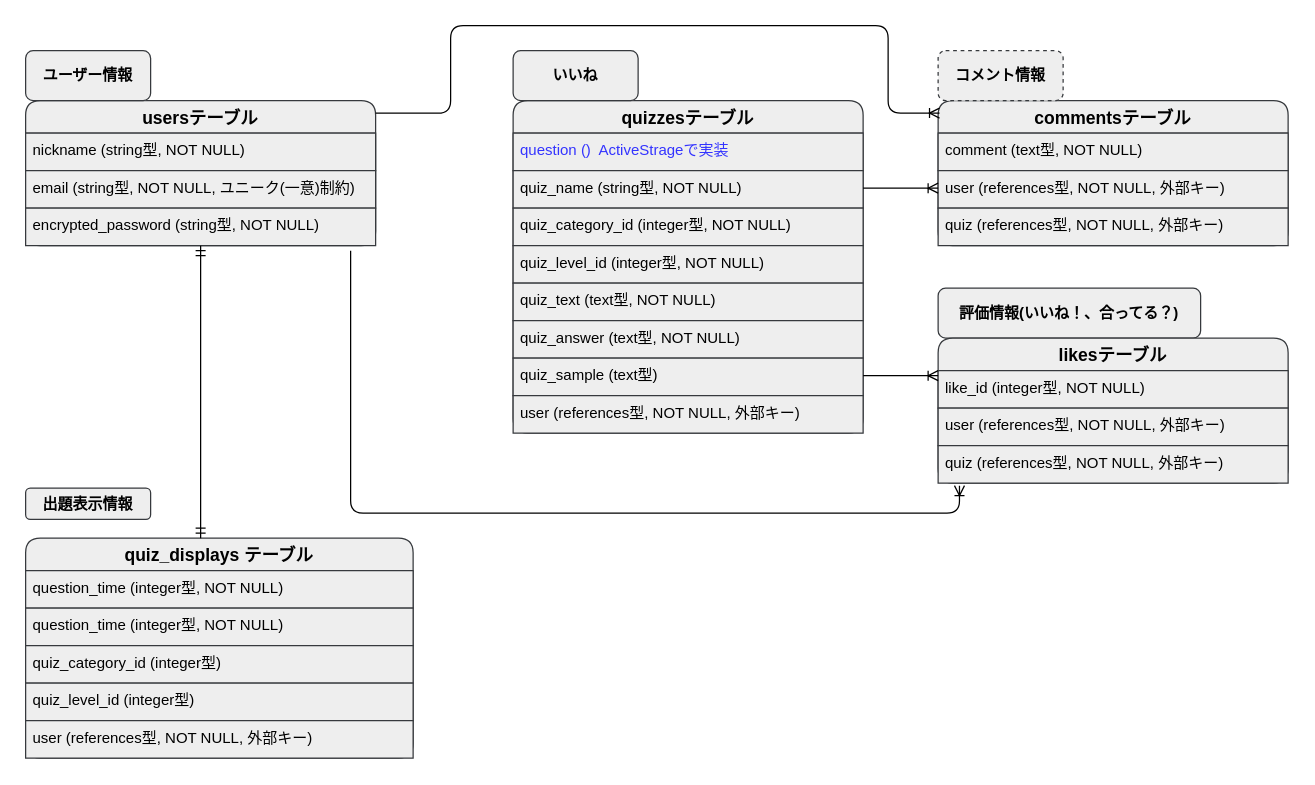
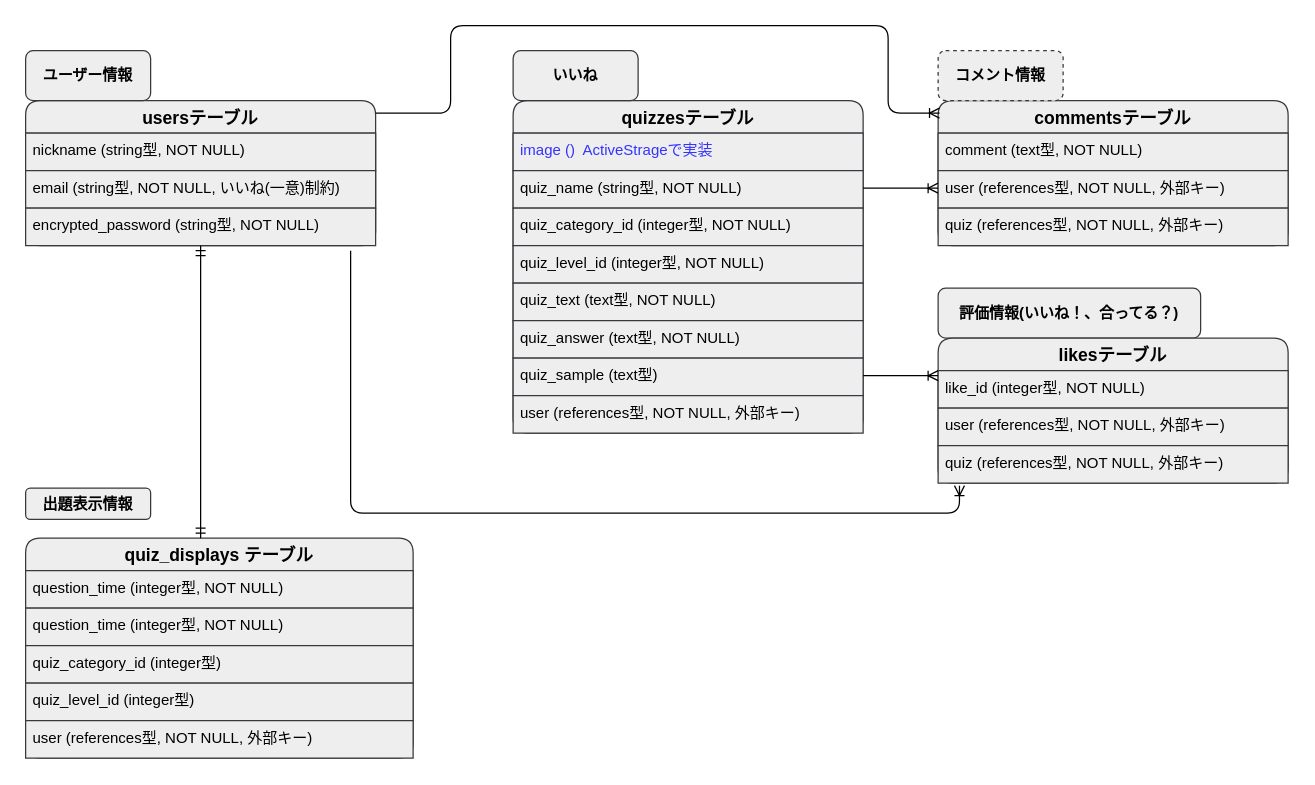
  <mxCell id="0" />
  <mxCell id="1" parent="0" />
  <mxCell id="2" value="usersテーブル" style="swimlane;fontStyle=1;childLayout=stackLayout;horizontal=1;startSize=26;horizontalStack=0;resizeParent=1;resizeParentMax=0;resizeLast=0;collapsible=1;marginBottom=0;align=center;fontSize=14;rounded=1;labelBackgroundColor=none;fillColor=#eeeeee;strokeColor=#36393d;fontColor=#000000;" parent="1" vertex="1"><mxGeometry x="20" y="80" width="280" height="116" as="geometry" /></mxCell>
  <mxCell id="3" value="nickname (string型, NOT NULL)" style="text;strokeColor=#36393d;fillColor=#eeeeee;spacingLeft=4;spacingRight=4;overflow=hidden;rotatable=0;points=[[0,0.5],[1,0.5]];portConstraint=eastwest;fontSize=12;labelBackgroundColor=none;fontColor=#000000;" parent="2" vertex="1"><mxGeometry y="26" width="280" height="30" as="geometry" /></mxCell>
- <mxCell id="4" value="email (string型, NOT NULL, ユニーク(一意)制約)" style="text;strokeColor=#36393d;fillColor=#eeeeee;spacingLeft=4;spacingRight=4;overflow=hidden;rotatable=0;points=[[0,0.5],[1,0.5]];portConstraint=eastwest;fontSize=12;fontColor=#000000;" parent="2" vertex="1"><mxGeometry y="56" width="280" height="30" as="geometry" /></mxCell>
+ <mxCell id="4" value="email (string型, NOT NULL, いいね(一意)制約)" style="text;strokeColor=#36393d;fillColor=#eeeeee;spacingLeft=4;spacingRight=4;overflow=hidden;rotatable=0;points=[[0,0.5],[1,0.5]];portConstraint=eastwest;fontSize=12;fontColor=#000000;" parent="2" vertex="1"><mxGeometry y="56" width="280" height="30" as="geometry" /></mxCell>
  <mxCell id="5" value="encrypted_password (string型, NOT NULL)" style="text;strokeColor=#36393d;fillColor=#eeeeee;spacingLeft=4;spacingRight=4;overflow=hidden;rotatable=0;points=[[0,0.5],[1,0.5]];portConstraint=eastwest;fontSize=12;fontColor=#000000;" parent="2" vertex="1"><mxGeometry y="86" width="280" height="30" as="geometry" /></mxCell>
  <mxCell id="6" style="edgeStyle=orthogonalEdgeStyle;rounded=0;orthogonalLoop=1;jettySize=auto;html=1;exitX=1;exitY=0.5;exitDx=0;exitDy=0;" parent="2" edge="1"><mxGeometry relative="1" as="geometry"><mxPoint x="280" y="131" as="sourcePoint" /><mxPoint x="280" y="131" as="targetPoint" /></mxGeometry></mxCell>
  <mxCell id="7" value="quizzesテーブル" style="swimlane;fontStyle=1;childLayout=stackLayout;horizontal=1;startSize=26;horizontalStack=0;resizeParent=1;resizeParentMax=0;resizeLast=0;collapsible=1;marginBottom=0;align=center;fontSize=14;rounded=1;labelBackgroundColor=none;fillColor=#eeeeee;strokeColor=#36393d;fontColor=#000000;" parent="1" vertex="1"><mxGeometry x="410" y="80" width="280" height="266" as="geometry" /></mxCell>
- <mxCell id="8" value="question ()  ActiveStrageで実装" style="text;strokeColor=#36393d;fillColor=#eeeeee;spacingLeft=4;spacingRight=4;overflow=hidden;rotatable=0;points=[[0,0.5],[1,0.5]];portConstraint=eastwest;fontSize=12;fontColor=#3333FF;" parent="7" vertex="1"><mxGeometry y="26" width="280" height="30" as="geometry" /></mxCell>
+ <mxCell id="8" value="image ()  ActiveStrageで実装" style="text;strokeColor=#36393d;fillColor=#eeeeee;spacingLeft=4;spacingRight=4;overflow=hidden;rotatable=0;points=[[0,0.5],[1,0.5]];portConstraint=eastwest;fontSize=12;fontColor=#3333FF;" parent="7" vertex="1"><mxGeometry y="26" width="280" height="30" as="geometry" /></mxCell>
  <mxCell id="9" value="quiz_name (string型, NOT NULL)" style="text;strokeColor=#36393d;fillColor=#eeeeee;spacingLeft=4;spacingRight=4;overflow=hidden;rotatable=0;points=[[0,0.5],[1,0.5]];portConstraint=eastwest;fontSize=12;fontColor=#000000;" parent="7" vertex="1"><mxGeometry y="56" width="280" height="30" as="geometry" /></mxCell>
  <mxCell id="10" value="quiz_category_id (integer型, NOT NULL)" style="text;strokeColor=#36393d;fillColor=#eeeeee;spacingLeft=4;spacingRight=4;overflow=hidden;rotatable=0;points=[[0,0.5],[1,0.5]];portConstraint=eastwest;fontSize=12;labelBackgroundColor=none;fontColor=#000000;" parent="7" vertex="1"><mxGeometry y="86" width="280" height="30" as="geometry" /></mxCell>
  <mxCell id="11" value="quiz_level_id (integer型, NOT NULL)" style="text;strokeColor=#36393d;fillColor=#eeeeee;spacingLeft=4;spacingRight=4;overflow=hidden;rotatable=0;points=[[0,0.5],[1,0.5]];portConstraint=eastwest;fontSize=12;fontColor=#000000;" parent="7" vertex="1"><mxGeometry y="116" width="280" height="30" as="geometry" /></mxCell>
  <mxCell id="12" value="quiz_text (text型, NOT NULL)" style="text;strokeColor=#36393d;fillColor=#eeeeee;spacingLeft=4;spacingRight=4;overflow=hidden;rotatable=0;points=[[0,0.5],[1,0.5]];portConstraint=eastwest;fontSize=12;fontColor=#000000;" parent="7" vertex="1"><mxGeometry y="146" width="280" height="30" as="geometry" /></mxCell>
  <mxCell id="13" value="quiz_answer (text型, NOT NULL)" style="text;strokeColor=#36393d;fillColor=#eeeeee;spacingLeft=4;spacingRight=4;overflow=hidden;rotatable=0;points=[[0,0.5],[1,0.5]];portConstraint=eastwest;fontSize=12;fontColor=#000000;" parent="7" vertex="1"><mxGeometry y="176" width="280" height="30" as="geometry" /></mxCell>
  <mxCell id="14" value="quiz_sample (text型)" style="text;strokeColor=#36393d;fillColor=#eeeeee;spacingLeft=4;spacingRight=4;overflow=hidden;rotatable=0;points=[[0,0.5],[1,0.5]];portConstraint=eastwest;fontSize=12;fontColor=#000000;" parent="7" vertex="1"><mxGeometry y="206" width="280" height="30" as="geometry" /></mxCell>
  <mxCell id="15" value="user (references型, NOT NULL, 外部キー)" style="text;strokeColor=#36393d;fillColor=#eeeeee;spacingLeft=4;spacingRight=4;overflow=hidden;rotatable=0;points=[[0,0.5],[1,0.5]];portConstraint=eastwest;fontSize=12;fontColor=#000000;" parent="7" vertex="1"><mxGeometry y="236" width="280" height="30" as="geometry" /></mxCell>
  <mxCell id="16" value="quiz_displays テーブル" style="swimlane;fontStyle=1;childLayout=stackLayout;horizontal=1;startSize=26;horizontalStack=0;resizeParent=1;resizeParentMax=0;resizeLast=0;collapsible=1;marginBottom=0;align=center;fontSize=14;rounded=1;labelBackgroundColor=none;fillColor=#eeeeee;strokeColor=#36393d;fontColor=#000000;" parent="1" vertex="1"><mxGeometry x="20" y="430" width="310" height="176" as="geometry" /></mxCell>
  <mxCell id="17" value="question_time (integer型, NOT NULL)" style="text;strokeColor=#36393d;fillColor=#eeeeee;spacingLeft=4;spacingRight=4;overflow=hidden;rotatable=0;points=[[0,0.5],[1,0.5]];portConstraint=eastwest;fontSize=12;fontColor=#000000;" parent="16" vertex="1"><mxGeometry y="26" width="310" height="30" as="geometry" /></mxCell>
  <mxCell id="18" value="question_time (integer型, NOT NULL)" style="text;strokeColor=#36393d;fillColor=#eeeeee;spacingLeft=4;spacingRight=4;overflow=hidden;rotatable=0;points=[[0,0.5],[1,0.5]];portConstraint=eastwest;fontSize=12;fontColor=#000000;" parent="16" vertex="1"><mxGeometry y="56" width="310" height="30" as="geometry" /></mxCell>
  <mxCell id="19" value="quiz_category_id (integer型)" style="text;strokeColor=#36393d;fillColor=#eeeeee;spacingLeft=4;spacingRight=4;overflow=hidden;rotatable=0;points=[[0,0.5],[1,0.5]];portConstraint=eastwest;fontSize=12;labelBackgroundColor=none;fontColor=#000000;" parent="16" vertex="1"><mxGeometry y="86" width="310" height="30" as="geometry" /></mxCell>
  <mxCell id="20" value="quiz_level_id (integer型)" style="text;strokeColor=#36393d;fillColor=#eeeeee;spacingLeft=4;spacingRight=4;overflow=hidden;rotatable=0;points=[[0,0.5],[1,0.5]];portConstraint=eastwest;fontSize=12;fontColor=#000000;" parent="16" vertex="1"><mxGeometry y="116" width="310" height="30" as="geometry" /></mxCell>
  <mxCell id="21" value="user (references型, NOT NULL, 外部キー)" style="text;strokeColor=#36393d;fillColor=#eeeeee;spacingLeft=4;spacingRight=4;overflow=hidden;rotatable=0;points=[[0,0.5],[1,0.5]];portConstraint=eastwest;fontSize=12;fontColor=#000000;" parent="16" vertex="1"><mxGeometry y="146" width="310" height="30" as="geometry" /></mxCell>
  <mxCell id="22" style="edgeStyle=orthogonalEdgeStyle;rounded=0;orthogonalLoop=1;jettySize=auto;html=1;exitX=1;exitY=0.5;exitDx=0;exitDy=0;" parent="16" edge="1"><mxGeometry relative="1" as="geometry"><mxPoint x="310" y="41" as="sourcePoint" /><mxPoint x="310" y="41" as="targetPoint" /></mxGeometry></mxCell>
  <mxCell id="23" value="ユーザー情報" style="whiteSpace=wrap;html=1;align=center;rounded=1;glass=0;labelBackgroundColor=none;strokeColor=#36393d;fillColor=#eeeeee;fontColor=#000000;fontStyle=1" parent="1" vertex="1"><mxGeometry x="20" y="40" width="100" height="40" as="geometry" /></mxCell>
  <mxCell id="24" value="いいね" style="whiteSpace=wrap;html=1;align=center;rounded=1;glass=0;labelBackgroundColor=none;strokeColor=#36393d;fillColor=#eeeeee;fontColor=#000000;fontStyle=1" parent="1" vertex="1"><mxGeometry x="410" y="40" width="100" height="40" as="geometry" /></mxCell>
  <mxCell id="25" value="出題表示情報" style="whiteSpace=wrap;html=1;align=center;rounded=1;glass=0;labelBackgroundColor=none;strokeColor=#36393d;fillColor=#eeeeee;fontColor=#000000;fontStyle=1" parent="1" vertex="1"><mxGeometry x="20" y="390" width="100" height="25" as="geometry" /></mxCell>
  <mxCell id="26" value="commentsテーブル" style="swimlane;fontStyle=1;childLayout=stackLayout;horizontal=1;startSize=26;horizontalStack=0;resizeParent=1;resizeParentMax=0;resizeLast=0;collapsible=1;marginBottom=0;align=center;fontSize=14;rounded=1;labelBackgroundColor=none;fillColor=#eeeeee;strokeColor=#36393d;fontColor=#000000;" parent="1" vertex="1"><mxGeometry x="750" y="80" width="280" height="116" as="geometry" /></mxCell>
  <mxCell id="27" value="comment (text型, NOT NULL)" style="text;strokeColor=#36393d;fillColor=#eeeeee;spacingLeft=4;spacingRight=4;overflow=hidden;rotatable=0;points=[[0,0.5],[1,0.5]];portConstraint=eastwest;fontSize=12;fontColor=#000000;" parent="26" vertex="1"><mxGeometry y="26" width="280" height="30" as="geometry" /></mxCell>
  <mxCell id="28" style="edgeStyle=orthogonalEdgeStyle;rounded=0;orthogonalLoop=1;jettySize=auto;html=1;exitX=1;exitY=0.5;exitDx=0;exitDy=0;" parent="26" edge="1"><mxGeometry relative="1" as="geometry"><mxPoint x="280" y="131" as="sourcePoint" /><mxPoint x="280" y="131" as="targetPoint" /></mxGeometry></mxCell>
  <mxCell id="29" value="user (references型, NOT NULL, 外部キー)" style="text;strokeColor=#36393d;fillColor=#eeeeee;spacingLeft=4;spacingRight=4;overflow=hidden;rotatable=0;points=[[0,0.5],[1,0.5]];portConstraint=eastwest;fontSize=12;fontColor=#000000;" parent="26" vertex="1"><mxGeometry y="56" width="280" height="30" as="geometry" /></mxCell>
  <mxCell id="30" value="quiz (references型, NOT NULL, 外部キー)" style="text;strokeColor=#36393d;fillColor=#eeeeee;spacingLeft=4;spacingRight=4;overflow=hidden;rotatable=0;points=[[0,0.5],[1,0.5]];portConstraint=eastwest;fontSize=12;fontColor=#000000;" parent="26" vertex="1"><mxGeometry y="86" width="280" height="30" as="geometry" /></mxCell>
  <mxCell id="31" value="コメント情報" style="whiteSpace=wrap;html=1;align=center;rounded=1;glass=0;labelBackgroundColor=none;strokeColor=#36393d;fillColor=#eeeeee;fontColor=#000000;fontStyle=1;dashed=1;" parent="1" vertex="1"><mxGeometry x="750" y="40" width="100" height="40" as="geometry" /></mxCell>
  <mxCell id="32" value="" style="edgeStyle=orthogonalEdgeStyle;fontSize=12;html=1;endArrow=ERoneToMany;fontColor=#000000;entryX=0.004;entryY=0.086;entryDx=0;entryDy=0;exitX=1;exitY=0.5;exitDx=0;exitDy=0;entryPerimeter=0;" parent="1" target="26" edge="1"><mxGeometry width="100" height="100" relative="1" as="geometry"><mxPoint x="300" y="90" as="sourcePoint" /><mxPoint x="410" y="90" as="targetPoint" /><Array as="points"><mxPoint x="360" y="90" /><mxPoint x="360" y="20" /><mxPoint x="710" y="20" /><mxPoint x="710" y="90" /></Array></mxGeometry></mxCell>
  <mxCell id="33" value="" style="edgeStyle=entityRelationEdgeStyle;fontSize=12;html=1;endArrow=ERoneToMany;fontColor=#000000;exitX=1;exitY=0.5;exitDx=0;exitDy=0;" parent="1" edge="1"><mxGeometry width="100" height="100" relative="1" as="geometry"><mxPoint x="690" y="150" as="sourcePoint" /><mxPoint x="750" y="150" as="targetPoint" /></mxGeometry></mxCell>
  <mxCell id="34" value="評価情報(いいね！、合ってる？)" style="whiteSpace=wrap;html=1;align=center;rounded=1;glass=0;labelBackgroundColor=none;strokeColor=#36393d;fillColor=#eeeeee;fontColor=#000000;fontStyle=1" parent="1" vertex="1"><mxGeometry x="750" y="230" width="210" height="40" as="geometry" /></mxCell>
  <mxCell id="35" value="likesテーブル" style="swimlane;fontStyle=1;childLayout=stackLayout;horizontal=1;startSize=26;horizontalStack=0;resizeParent=1;resizeParentMax=0;resizeLast=0;collapsible=1;marginBottom=0;align=center;fontSize=14;rounded=1;labelBackgroundColor=none;fillColor=#eeeeee;strokeColor=#36393d;fontColor=#000000;" parent="1" vertex="1"><mxGeometry x="750" y="270" width="280" height="116" as="geometry" /></mxCell>
  <mxCell id="36" style="edgeStyle=orthogonalEdgeStyle;rounded=0;orthogonalLoop=1;jettySize=auto;html=1;exitX=1;exitY=0.5;exitDx=0;exitDy=0;" parent="35" edge="1"><mxGeometry relative="1" as="geometry"><mxPoint x="280" y="131" as="sourcePoint" /><mxPoint x="280" y="131" as="targetPoint" /></mxGeometry></mxCell>
  <mxCell id="37" value="like_id (integer型, NOT NULL)" style="text;strokeColor=#36393d;fillColor=#eeeeee;spacingLeft=4;spacingRight=4;overflow=hidden;rotatable=0;points=[[0,0.5],[1,0.5]];portConstraint=eastwest;fontSize=12;fontColor=#000000;" parent="35" vertex="1"><mxGeometry y="26" width="280" height="30" as="geometry" /></mxCell>
  <mxCell id="38" value="user (references型, NOT NULL, 外部キー)" style="text;strokeColor=#36393d;fillColor=#eeeeee;spacingLeft=4;spacingRight=4;overflow=hidden;rotatable=0;points=[[0,0.5],[1,0.5]];portConstraint=eastwest;fontSize=12;fontColor=#000000;" parent="35" vertex="1"><mxGeometry y="56" width="280" height="30" as="geometry" /></mxCell>
  <mxCell id="39" value="quiz (references型, NOT NULL, 外部キー)" style="text;strokeColor=#36393d;fillColor=#eeeeee;spacingLeft=4;spacingRight=4;overflow=hidden;rotatable=0;points=[[0,0.5],[1,0.5]];portConstraint=eastwest;fontSize=12;fontColor=#000000;" parent="35" vertex="1"><mxGeometry y="86" width="280" height="30" as="geometry" /></mxCell>
  <mxCell id="40" value="" style="edgeStyle=entityRelationEdgeStyle;fontSize=12;html=1;endArrow=ERoneToMany;fontColor=#000000;exitX=1;exitY=0.5;exitDx=0;exitDy=0;" parent="1" edge="1"><mxGeometry width="100" height="100" relative="1" as="geometry"><mxPoint x="690" y="300" as="sourcePoint" /><mxPoint x="750" y="300" as="targetPoint" /></mxGeometry></mxCell>
  <mxCell id="41" value="" style="edgeStyle=orthogonalEdgeStyle;fontSize=12;html=1;endArrow=ERoneToMany;fontColor=#000000;entryX=0.061;entryY=1.067;entryDx=0;entryDy=0;entryPerimeter=0;" parent="1" target="39" edge="1"><mxGeometry width="100" height="100" relative="1" as="geometry"><mxPoint x="280" y="200" as="sourcePoint" /><mxPoint x="770" y="389.976" as="targetPoint" /><Array as="points"><mxPoint x="280" y="410" /><mxPoint x="767" y="410" /></Array></mxGeometry></mxCell>
  <mxCell id="42" value="" style="fontSize=12;html=1;endArrow=ERmandOne;startArrow=ERmandOne;fontColor=#000000;entryX=0.5;entryY=1;entryDx=0;entryDy=0;" parent="1" target="2" edge="1"><mxGeometry width="100" height="100" relative="1" as="geometry"><mxPoint x="160" y="430" as="sourcePoint" /><mxPoint x="210" y="230" as="targetPoint" /></mxGeometry></mxCell>
